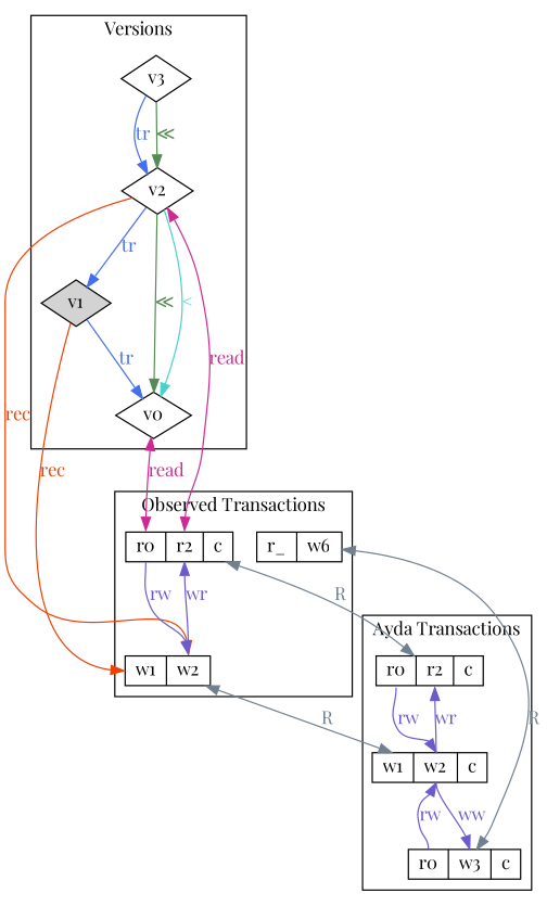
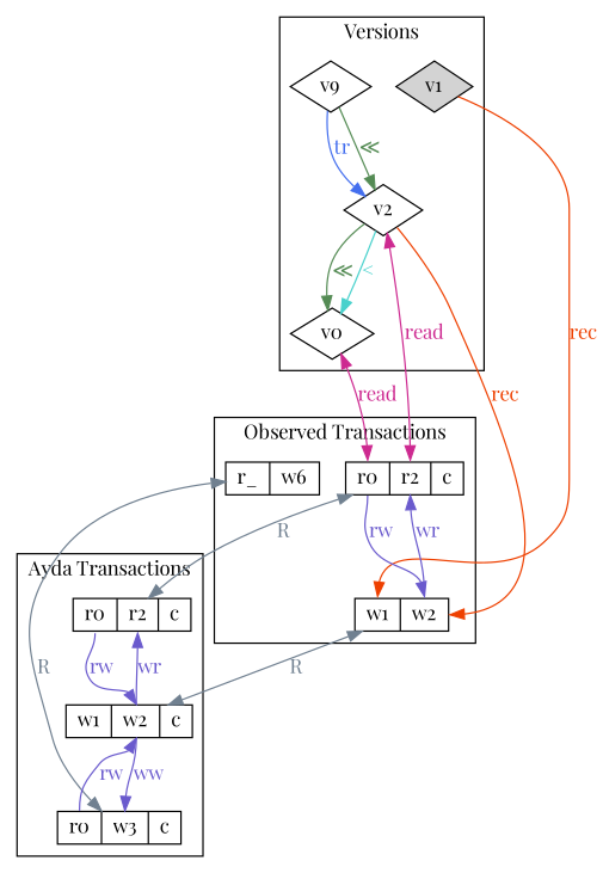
  digraph {
    fontname="Playfair Display"
    node [fontname="Playfair Display" shape=record]
    edge [color=slateblue fontcolor=slateblue fontname="Playfair Display"]
    v0 [shape=diamond]
    v1 [shape=diamond style=filled]
    v2 [shape=diamond]
-   v3 [shape=diamond]
+   v3 [shape=diamond label=v9]
    n5 [height=0.3 label="<op0> r0|<op1> r2|<op2> c"]
    n6 [height=0.3 label="<op0> w1|<op1> w2"]
    n7 [height=0.3 label="<op0> r_|<op1> w6"]
    n8 [height=0.3 label="<op0> r0|<op1> r2|<op2> c"]
    n9 [height=0.3 label="<op0> w1|<op1> w2|<op2> c"]
    n10 [height=0.3 label="<op0> r0|<op1> w3|<op2> c"]
    subgraph cluster_1 {
      label=Versions
      v0
      v1
      v2
      v3
    }
    subgraph cluster_2 {
      label="Observed Transactions"
      n5
      n6
      n7
    }
    subgraph cluster_3 {
      label="Ayda Transactions"
      n8
      n9
      n10
    }
    v0 -> n5 [color=maroon3 dir=both fontcolor=maroon3 headport=op0 label=read]
-   v1 -> v0 [color=royalblue2 fontcolor=royalblue2 label=tr]
    v1 -> n6 [color=orangered2 dir=forward fontcolor=orangered2 headport=op0 label=rec]
    v2 -> v0 [color=palegreen4 fontcolor=palegreen4 label="≪"]
    v2 -> v0 [color=mediumturquoise fontcolor=mediumturquoise label="<"]
-   v2 -> v1 [color=royalblue2 fontcolor=royalblue2 label=tr]
    v2 -> n5 [color=maroon3 dir=both fontcolor=maroon3 headport=op1 label=read]
    v2 -> n6 [color=orangered2 dir=forward fontcolor=orangered2 headport=op1 label=rec]
    v3 -> v2 [color=royalblue2 fontcolor=royalblue2 label=tr]
    v3 -> v2 [color=palegreen4 fontcolor=palegreen4 label="≪"]
    n5 -> n6 [headport=op1 label=rw tailport=op0]
    n5 -> n8 [color=slategray dir=both fontcolor=slategray label=R]
    n6 -> n5 [headport=op1 label=wr tailport=op1]
    n6 -> n9 [color=slategray dir=both fontcolor=slategray label=R]
    n7 -> n10 [color=slategray dir=both fontcolor=slategray label=R]
    n8 -> n9 [headport=op1 label=rw tailport=op0]
    n9 -> n8 [headport=op1 label=wr tailport=op1]
    n9 -> n10 [headport=op1 label=ww tailport=op1]
    n10 -> n9 [headport=op1 label=rw tailport=op0]
  }
